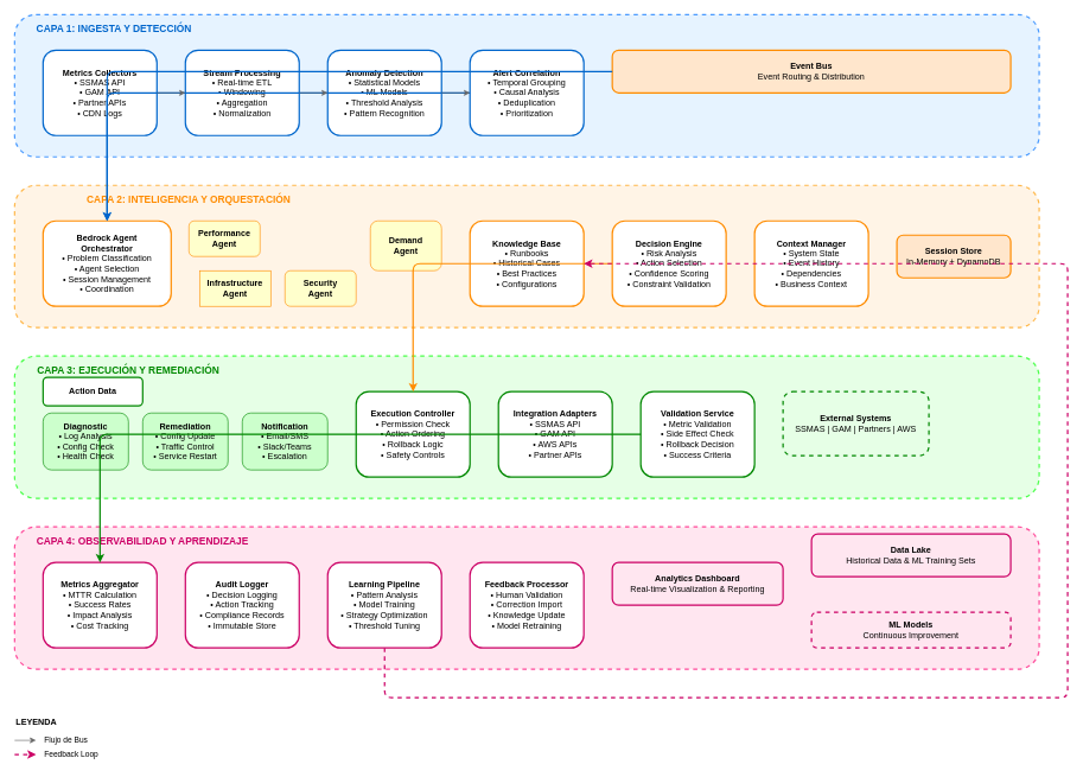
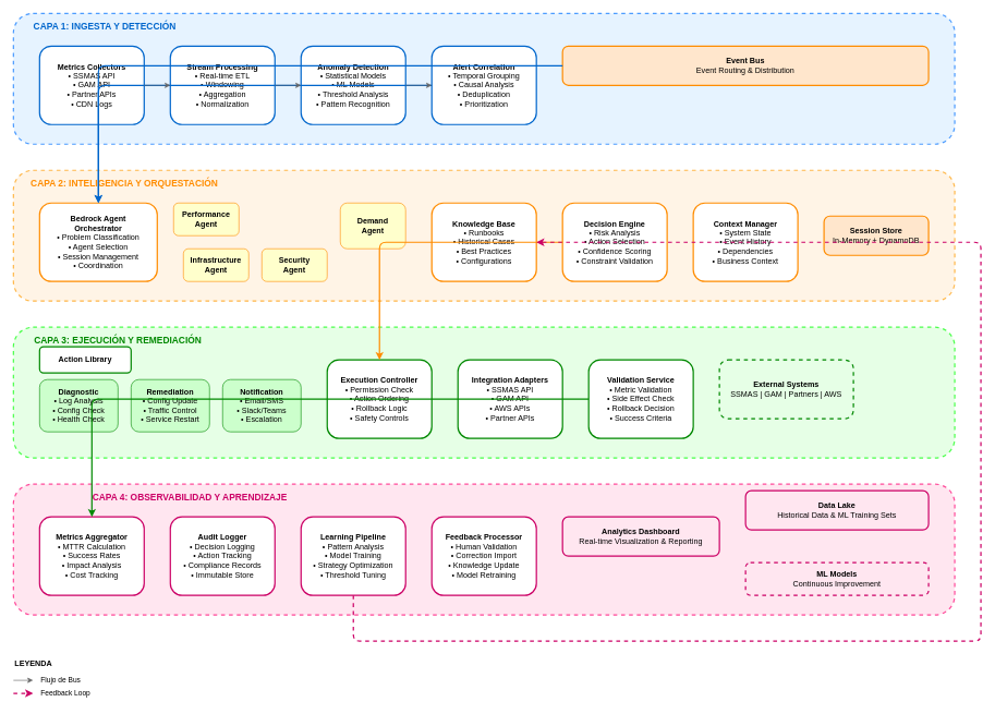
  <mxCell id="0" />
  <mxCell id="1" parent="0" />
  <mxCell id="2" value="" style="rounded=1;whiteSpace=wrap;html=1;fillColor=#E6F3FF;strokeColor=#4B9BFF;strokeWidth=2;dashed=1;" vertex="1" parent="1"><mxGeometry x="20" y="20" width="1440" height="200" as="geometry" /></mxCell>
  <mxCell id="3" value="&lt;b&gt;CAPA 1: INGESTA Y DETECCIÓN&lt;/b&gt;" style="text;html=1;strokeColor=none;fillColor=none;align=center;verticalAlign=middle;whiteSpace=wrap;rounded=0;fontSize=14;fontColor=#0066CC;" vertex="1" parent="1"><mxGeometry x="20" y="25" width="280" height="30" as="geometry" /></mxCell>
  <mxCell id="4" value="" style="rounded=1;whiteSpace=wrap;html=1;fillColor=#FFF4E6;strokeColor=#FFB84B;strokeWidth=2;dashed=1;" vertex="1" parent="1"><mxGeometry x="20" y="260" width="1440" height="200" as="geometry" /></mxCell>
- <mxCell id="5" value="&lt;b&gt;CAPA 2: INTELIGENCIA Y ORQUESTACIÓN&lt;/b&gt;" style="text;html=1;strokeColor=none;fillColor=none;align=center;verticalAlign=middle;whiteSpace=wrap;rounded=0;fontSize=14;fontColor=#FF8C00;" vertex="1" parent="1"><mxGeometry x="95" y="265" width="340" height="30" as="geometry" /></mxCell>
+ <mxCell id="5" value="&lt;b&gt;CAPA 2: INTELIGENCIA Y ORQUESTACIÓN&lt;/b&gt;" style="text;html=1;strokeColor=none;fillColor=none;align=center;verticalAlign=middle;whiteSpace=wrap;rounded=0;fontSize=14;fontColor=#FF8C00;" vertex="1" parent="1"><mxGeometry x="20" y="265" width="340" height="30" as="geometry" /></mxCell>
  <mxCell id="6" value="" style="rounded=1;whiteSpace=wrap;html=1;fillColor=#E6FFE6;strokeColor=#4BFF4B;strokeWidth=2;dashed=1;" vertex="1" parent="1"><mxGeometry x="20" y="500" width="1440" height="200" as="geometry" /></mxCell>
  <mxCell id="7" value="&lt;b&gt;CAPA 3: EJECUCIÓN Y REMEDIACIÓN&lt;/b&gt;" style="text;html=1;strokeColor=none;fillColor=none;align=center;verticalAlign=middle;whiteSpace=wrap;rounded=0;fontSize=14;fontColor=#008800;" vertex="1" parent="1"><mxGeometry x="20" y="505" width="320" height="30" as="geometry" /></mxCell>
  <mxCell id="8" value="" style="rounded=1;whiteSpace=wrap;html=1;fillColor=#FFE6F0;strokeColor=#FF4B9B;strokeWidth=2;dashed=1;" vertex="1" parent="1"><mxGeometry x="20" y="740" width="1440" height="200" as="geometry" /></mxCell>
- <mxCell id="9" value="&lt;b&gt;CAPA 4: OBSERVABILIDAD Y APRENDIZAJE&lt;/b&gt;" style="text;html=1;strokeColor=none;fillColor=none;align=center;verticalAlign=middle;whiteSpace=wrap;rounded=0;fontSize=14;fontColor=#CC0066;" vertex="1" parent="1"><mxGeometry x="20" y="745" width="360" height="30" as="geometry" /></mxCell>
+ <mxCell id="9" value="&lt;b&gt;CAPA 4: OBSERVABILIDAD Y APRENDIZAJE&lt;/b&gt;" style="text;html=1;strokeColor=none;fillColor=none;align=center;verticalAlign=middle;whiteSpace=wrap;rounded=0;fontSize=14;fontColor=#CC0066;" vertex="1" parent="1"><mxGeometry x="110" y="745" width="360" height="30" as="geometry" /></mxCell>
  <mxCell id="10" value="&lt;b&gt;Metrics Collectors&lt;/b&gt;&lt;br&gt;• SSMAS API&lt;br&gt;• GAM API&lt;br&gt;• Partner APIs&lt;br&gt;• CDN Logs" style="rounded=1;whiteSpace=wrap;html=1;fillColor=#FFFFFF;strokeColor=#0066CC;strokeWidth=2;" vertex="1" parent="1"><mxGeometry x="60" y="70" width="160" height="120" as="geometry" /></mxCell>
  <mxCell id="11" value="&lt;b&gt;Stream Processing&lt;/b&gt;&lt;br&gt;• Real-time ETL&lt;br&gt;• Windowing&lt;br&gt;• Aggregation&lt;br&gt;• Normalization" style="rounded=1;whiteSpace=wrap;html=1;fillColor=#FFFFFF;strokeColor=#0066CC;strokeWidth=2;" vertex="1" parent="1"><mxGeometry x="260" y="70" width="160" height="120" as="geometry" /></mxCell>
  <mxCell id="12" value="&lt;b&gt;Anomaly Detection&lt;/b&gt;&lt;br&gt;• Statistical Models&lt;br&gt;• ML Models&lt;br&gt;• Threshold Analysis&lt;br&gt;• Pattern Recognition" style="rounded=1;whiteSpace=wrap;html=1;fillColor=#FFFFFF;strokeColor=#0066CC;strokeWidth=2;" vertex="1" parent="1"><mxGeometry x="460" y="70" width="160" height="120" as="geometry" /></mxCell>
  <mxCell id="13" value="&lt;b&gt;Alert Correlation&lt;/b&gt;&lt;br&gt;• Temporal Grouping&lt;br&gt;• Causal Analysis&lt;br&gt;• Deduplication&lt;br&gt;• Prioritization" style="rounded=1;whiteSpace=wrap;html=1;fillColor=#FFFFFF;strokeColor=#0066CC;strokeWidth=2;" vertex="1" parent="1"><mxGeometry x="660" y="70" width="160" height="120" as="geometry" /></mxCell>
  <mxCell id="14" value="&lt;b&gt;Event Bus&lt;/b&gt;&lt;br&gt;Event Routing &amp; Distribution" style="rounded=1;whiteSpace=wrap;html=1;fillColor=#FFE6CC;strokeColor=#FF8C00;strokeWidth=2;" vertex="1" parent="1"><mxGeometry x="860" y="70" width="560" height="60" as="geometry" /></mxCell>
  <mxCell id="15" value="&lt;b&gt;Bedrock Agent&lt;/b&gt;&lt;br&gt;&lt;b&gt;Orchestrator&lt;/b&gt;&lt;br&gt;• Problem Classification&lt;br&gt;• Agent Selection&lt;br&gt;• Session Management&lt;br&gt;• Coordination" style="rounded=1;whiteSpace=wrap;html=1;fillColor=#FFFFFF;strokeColor=#FF8C00;strokeWidth=2;" vertex="1" parent="1"><mxGeometry x="60" y="310" width="180" height="120" as="geometry" /></mxCell>
  <mxCell id="16" value="&lt;b&gt;Performance&lt;/b&gt;&lt;br&gt;&lt;b&gt;Agent&lt;/b&gt;" style="rounded=1;whiteSpace=wrap;html=1;fillColor=#FFFFCC;strokeColor=#FF8C00;strokeWidth=1;" vertex="1" parent="1"><mxGeometry x="265" y="310" width="100" height="50" as="geometry" /></mxCell>
  <mxCell id="17" value="&lt;b&gt;Demand&lt;/b&gt;&lt;br&gt;&lt;b&gt;Agent&lt;/b&gt;" style="rounded=1;whiteSpace=wrap;html=1;fillColor=#FFFFCC;strokeColor=#FF8C00;strokeWidth=1;" vertex="1" parent="1"><mxGeometry x="520" y="310" width="100" height="70" as="geometry" /></mxCell>
- <mxCell id="18" value="&lt;b&gt;Infrastructure&lt;/b&gt;&lt;br&gt;&lt;b&gt;Agent&lt;/b&gt;" style="whiteSpace=wrap;html=1;fillColor=#FFFFCC;strokeColor=#FF8C00;strokeWidth=1;rounded=0;" vertex="1" parent="1"><mxGeometry x="280" y="380" width="100" height="50" as="geometry" /></mxCell>
+ <mxCell id="18" value="&lt;b&gt;Infrastructure&lt;/b&gt;&lt;br&gt;&lt;b&gt;Agent&lt;/b&gt;" style="rounded=1;whiteSpace=wrap;html=1;fillColor=#FFFFCC;strokeColor=#FF8C00;strokeWidth=1;" vertex="1" parent="1"><mxGeometry x="280" y="380" width="100" height="50" as="geometry" /></mxCell>
  <mxCell id="19" value="&lt;b&gt;Security&lt;/b&gt;&lt;br&gt;&lt;b&gt;Agent&lt;/b&gt;" style="rounded=1;whiteSpace=wrap;html=1;fillColor=#FFFFCC;strokeColor=#FF8C00;strokeWidth=1;" vertex="1" parent="1"><mxGeometry x="400" y="380" width="100" height="50" as="geometry" /></mxCell>
  <mxCell id="20" value="&lt;b&gt;Knowledge Base&lt;/b&gt;&lt;br&gt;• Runbooks&lt;br&gt;• Historical Cases&lt;br&gt;• Best Practices&lt;br&gt;• Configurations" style="rounded=1;whiteSpace=wrap;html=1;fillColor=#FFFFFF;strokeColor=#FF8C00;strokeWidth=2;" vertex="1" parent="1"><mxGeometry x="660" y="310" width="160" height="120" as="geometry" /></mxCell>
  <mxCell id="21" value="&lt;b&gt;Decision Engine&lt;/b&gt;&lt;br&gt;• Risk Analysis&lt;br&gt;• Action Selection&lt;br&gt;• Confidence Scoring&lt;br&gt;• Constraint Validation" style="rounded=1;whiteSpace=wrap;html=1;fillColor=#FFFFFF;strokeColor=#FF8C00;strokeWidth=2;" vertex="1" parent="1"><mxGeometry x="860" y="310" width="160" height="120" as="geometry" /></mxCell>
  <mxCell id="22" value="&lt;b&gt;Context Manager&lt;/b&gt;&lt;br&gt;• System State&lt;br&gt;• Event History&lt;br&gt;• Dependencies&lt;br&gt;• Business Context" style="rounded=1;whiteSpace=wrap;html=1;fillColor=#FFFFFF;strokeColor=#FF8C00;strokeWidth=2;" vertex="1" parent="1"><mxGeometry x="1060" y="310" width="160" height="120" as="geometry" /></mxCell>
  <mxCell id="23" value="&lt;b&gt;Session Store&lt;/b&gt;&lt;br&gt;In-Memory + DynamoDB" style="rounded=1;whiteSpace=wrap;html=1;fillColor=#FFE6CC;strokeColor=#FF8C00;strokeWidth=2;" vertex="1" parent="1"><mxGeometry x="1260" y="330" width="160" height="60" as="geometry" /></mxCell>
- <mxCell id="24" value="&lt;b&gt;Action Data&lt;/b&gt;" style="rounded=1;whiteSpace=wrap;html=1;fillColor=#FFFFFF;strokeColor=#008800;strokeWidth=2;" vertex="1" parent="1"><mxGeometry x="60" y="530" width="140" height="40" as="geometry" /></mxCell>
+ <mxCell id="24" value="&lt;b&gt;Action Library&lt;/b&gt;" style="rounded=1;whiteSpace=wrap;html=1;fillColor=#FFFFFF;strokeColor=#008800;strokeWidth=2;" vertex="1" parent="1"><mxGeometry x="60" y="530" width="140" height="40" as="geometry" /></mxCell>
  <mxCell id="25" value="&lt;b&gt;Diagnostic&lt;/b&gt;&lt;br&gt;• Log Analysis&lt;br&gt;• Config Check&lt;br&gt;• Health Check" style="rounded=1;whiteSpace=wrap;html=1;fillColor=#CCFFCC;strokeColor=#008800;strokeWidth=1;" vertex="1" parent="1"><mxGeometry x="60" y="580" width="120" height="80" as="geometry" /></mxCell>
  <mxCell id="26" value="&lt;b&gt;Remediation&lt;/b&gt;&lt;br&gt;• Config Update&lt;br&gt;• Traffic Control&lt;br&gt;• Service Restart" style="rounded=1;whiteSpace=wrap;html=1;fillColor=#CCFFCC;strokeColor=#008800;strokeWidth=1;" vertex="1" parent="1"><mxGeometry x="200" y="580" width="120" height="80" as="geometry" /></mxCell>
  <mxCell id="27" value="&lt;b&gt;Notification&lt;/b&gt;&lt;br&gt;• Email/SMS&lt;br&gt;• Slack/Teams&lt;br&gt;• Escalation" style="rounded=1;whiteSpace=wrap;html=1;fillColor=#CCFFCC;strokeColor=#008800;strokeWidth=1;" vertex="1" parent="1"><mxGeometry x="340" y="580" width="120" height="80" as="geometry" /></mxCell>
  <mxCell id="28" value="&lt;b&gt;Execution Controller&lt;/b&gt;&lt;br&gt;• Permission Check&lt;br&gt;• Action Ordering&lt;br&gt;• Rollback Logic&lt;br&gt;• Safety Controls" style="rounded=1;whiteSpace=wrap;html=1;fillColor=#FFFFFF;strokeColor=#008800;strokeWidth=2;" vertex="1" parent="1"><mxGeometry x="500" y="550" width="160" height="120" as="geometry" /></mxCell>
  <mxCell id="29" value="&lt;b&gt;Integration Adapters&lt;/b&gt;&lt;br&gt;• SSMAS API&lt;br&gt;• GAM API&lt;br&gt;• AWS APIs&lt;br&gt;• Partner APIs" style="rounded=1;whiteSpace=wrap;html=1;fillColor=#FFFFFF;strokeColor=#008800;strokeWidth=2;" vertex="1" parent="1"><mxGeometry x="700" y="550" width="160" height="120" as="geometry" /></mxCell>
  <mxCell id="30" value="&lt;b&gt;Validation Service&lt;/b&gt;&lt;br&gt;• Metric Validation&lt;br&gt;• Side Effect Check&lt;br&gt;• Rollback Decision&lt;br&gt;• Success Criteria" style="rounded=1;whiteSpace=wrap;html=1;fillColor=#FFFFFF;strokeColor=#008800;strokeWidth=2;" vertex="1" parent="1"><mxGeometry x="900" y="550" width="160" height="120" as="geometry" /></mxCell>
  <mxCell id="31" value="&lt;b&gt;External Systems&lt;/b&gt;&lt;br&gt;SSMAS | GAM | Partners | AWS" style="rounded=1;whiteSpace=wrap;html=1;fillColor=#E6FFE6;strokeColor=#008800;strokeWidth=2;dashed=1;" vertex="1" parent="1"><mxGeometry x="1100" y="550" width="205" height="90" as="geometry" /></mxCell>
  <mxCell id="32" value="&lt;b&gt;Metrics Aggregator&lt;/b&gt;&lt;br&gt;• MTTR Calculation&lt;br&gt;• Success Rates&lt;br&gt;• Impact Analysis&lt;br&gt;• Cost Tracking" style="rounded=1;whiteSpace=wrap;html=1;fillColor=#FFFFFF;strokeColor=#CC0066;strokeWidth=2;" vertex="1" parent="1"><mxGeometry x="60" y="790" width="160" height="120" as="geometry" /></mxCell>
  <mxCell id="33" value="&lt;b&gt;Audit Logger&lt;/b&gt;&lt;br&gt;• Decision Logging&lt;br&gt;• Action Tracking&lt;br&gt;• Compliance Records&lt;br&gt;• Immutable Store" style="rounded=1;whiteSpace=wrap;html=1;fillColor=#FFFFFF;strokeColor=#CC0066;strokeWidth=2;" vertex="1" parent="1"><mxGeometry x="260" y="790" width="160" height="120" as="geometry" /></mxCell>
  <mxCell id="34" value="&lt;b&gt;Learning Pipeline&lt;/b&gt;&lt;br&gt;• Pattern Analysis&lt;br&gt;• Model Training&lt;br&gt;• Strategy Optimization&lt;br&gt;• Threshold Tuning" style="rounded=1;whiteSpace=wrap;html=1;fillColor=#FFFFFF;strokeColor=#CC0066;strokeWidth=2;" vertex="1" parent="1"><mxGeometry x="460" y="790" width="160" height="120" as="geometry" /></mxCell>
  <mxCell id="35" value="&lt;b&gt;Feedback Processor&lt;/b&gt;&lt;br&gt;• Human Validation&lt;br&gt;• Correction Import&lt;br&gt;• Knowledge Update&lt;br&gt;• Model Retraining" style="rounded=1;whiteSpace=wrap;html=1;fillColor=#FFFFFF;strokeColor=#CC0066;strokeWidth=2;" vertex="1" parent="1"><mxGeometry x="660" y="790" width="160" height="120" as="geometry" /></mxCell>
  <mxCell id="36" value="&lt;b&gt;Analytics Dashboard&lt;/b&gt;&lt;br&gt;Real-time Visualization &amp; Reporting" style="rounded=1;whiteSpace=wrap;html=1;fillColor=#FFE6F0;strokeColor=#CC0066;strokeWidth=2;" vertex="1" parent="1"><mxGeometry x="860" y="790" width="240" height="60" as="geometry" /></mxCell>
  <mxCell id="37" value="&lt;b&gt;Data Lake&lt;/b&gt;&lt;br&gt;Historical Data &amp; ML Training Sets" style="rounded=1;whiteSpace=wrap;html=1;fillColor=#FFE6F0;strokeColor=#CC0066;strokeWidth=2;" vertex="1" parent="1"><mxGeometry x="1140" y="750" width="280" height="60" as="geometry" /></mxCell>
  <mxCell id="38" value="&lt;b&gt;ML Models&lt;/b&gt;&lt;br&gt;Continuous Improvement" style="rounded=1;whiteSpace=wrap;html=1;fillColor=#FFE6F0;strokeColor=#CC0066;strokeWidth=2;dashed=1;" vertex="1" parent="1"><mxGeometry x="1140" y="860" width="280" height="50" as="geometry" /></mxCell>
  <mxCell id="39" style="edgeStyle=orthogonalEdgeStyle;rounded=1;orthogonalLoop=1;jettySize=auto;html=1;strokeColor=#0066CC;strokeWidth=2;startArrow=none;endArrow=classic;" edge="1" parent="1" source="13" target="15"><mxGeometry relative="1" as="geometry" /></mxCell>
  <mxCell id="40" style="edgeStyle=orthogonalEdgeStyle;rounded=1;orthogonalLoop=1;jettySize=auto;html=1;strokeColor=#0066CC;strokeWidth=2;startArrow=none;endArrow=classic;" edge="1" parent="1" source="14" target="15"><mxGeometry relative="1" as="geometry" /></mxCell>
  <mxCell id="41" style="edgeStyle=orthogonalEdgeStyle;rounded=1;orthogonalLoop=1;jettySize=auto;html=1;strokeColor=#FF8C00;strokeWidth=2;startArrow=none;endArrow=classic;" edge="1" parent="1" source="21" target="28"><mxGeometry relative="1" as="geometry" /></mxCell>
  <mxCell id="42" style="edgeStyle=orthogonalEdgeStyle;rounded=1;orthogonalLoop=1;jettySize=auto;html=1;strokeColor=#008800;strokeWidth=2;startArrow=none;endArrow=classic;" edge="1" parent="1" source="30" target="32"><mxGeometry relative="1" as="geometry" /></mxCell>
  <mxCell id="43" style="edgeStyle=orthogonalEdgeStyle;rounded=1;orthogonalLoop=1;jettySize=auto;html=1;strokeColor=#CC0066;strokeWidth=2;startArrow=none;endArrow=classic;dashed=1;" edge="1" parent="1" source="34" target="20"><mxGeometry relative="1" as="geometry"><Array as="points"><mxPoint x="540" y="980" /><mxPoint x="1500" y="980" /><mxPoint x="1500" y="370" /></Array></mxGeometry></mxCell>
  <mxCell id="44" style="edgeStyle=orthogonalEdgeStyle;rounded=0;orthogonalLoop=1;jettySize=auto;html=1;strokeColor=#666666;strokeWidth=1;startArrow=none;endArrow=classic;" edge="1" parent="1" source="10" target="11"><mxGeometry relative="1" as="geometry" /></mxCell>
  <mxCell id="45" style="edgeStyle=orthogonalEdgeStyle;rounded=0;orthogonalLoop=1;jettySize=auto;html=1;strokeColor=#666666;strokeWidth=1;startArrow=none;endArrow=classic;" edge="1" parent="1" source="11" target="12"><mxGeometry relative="1" as="geometry" /></mxCell>
  <mxCell id="46" style="edgeStyle=orthogonalEdgeStyle;rounded=0;orthogonalLoop=1;jettySize=auto;html=1;strokeColor=#666666;strokeWidth=1;startArrow=none;endArrow=classic;" edge="1" parent="1" source="12" target="13"><mxGeometry relative="1" as="geometry" /></mxCell>
  <mxCell id="47" value="&lt;b&gt;LEYENDA&lt;/b&gt;" style="text;html=1;strokeColor=none;fillColor=none;align=left;verticalAlign=middle;whiteSpace=wrap;rounded=0;fontSize=12;" vertex="1" parent="1"><mxGeometry x="20" y="1000" width="100" height="30" as="geometry" /></mxCell>
  <mxCell id="48" value="Flujo de Bus" style="text;html=1;strokeColor=none;fillColor=none;align=left;verticalAlign=middle;whiteSpace=wrap;rounded=0;fontSize=11;" vertex="1" parent="1"><mxGeometry x="60" y="1030" width="100" height="20" as="geometry" /></mxCell>
  <mxCell id="49" value="" style="endArrow=classic;html=1;strokeColor=#666666;strokeWidth=1;" edge="1" parent="1"><mxGeometry width="50" height="50" relative="1" as="geometry"><mxPoint x="20" y="1040" as="sourcePoint" /><mxPoint x="50" y="1040" as="targetPoint" /></mxGeometry></mxCell>
  <mxCell id="50" value="Feedback Loop" style="text;html=1;strokeColor=none;fillColor=none;align=left;verticalAlign=middle;whiteSpace=wrap;rounded=0;fontSize=11;" vertex="1" parent="1"><mxGeometry x="60" y="1050" width="100" height="20" as="geometry" /></mxCell>
  <mxCell id="51" value="" style="endArrow=classic;html=1;strokeColor=#CC0066;strokeWidth=2;dashed=1;" edge="1" parent="1"><mxGeometry width="50" height="50" relative="1" as="geometry"><mxPoint x="20" y="1060" as="sourcePoint" /><mxPoint x="50" y="1060" as="targetPoint" /></mxGeometry></mxCell>
